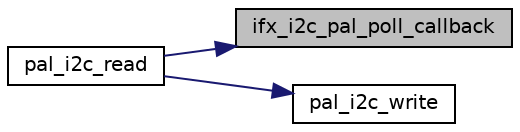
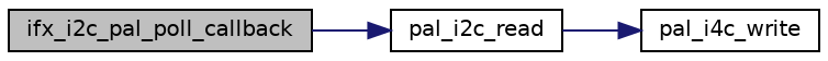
  digraph {
    rankdir=LR
    node [color=black fillcolor=white fontname=Helvetica fontsize=10 shape=record style=filled]
    edge [color=midnightblue fontname=Helvetica fontsize=10 labelfontname=Helvetica labelfontsize=10 style=solid]
    n1 [fillcolor=grey75 fontcolor=black height=0.2 label=ifx_i2c_pal_poll_callback width=0.4]
    n2 [height=0.2 label=pal_i2c_read width=0.4]
-   n3 [height=0.2 label=pal_i2c_write width=0.4]
-   n2 -> n1
+   n3 [height=0.2 label=pal_i4c_write width=0.4]
+   n1 -> n2
    n2 -> n3
  }
